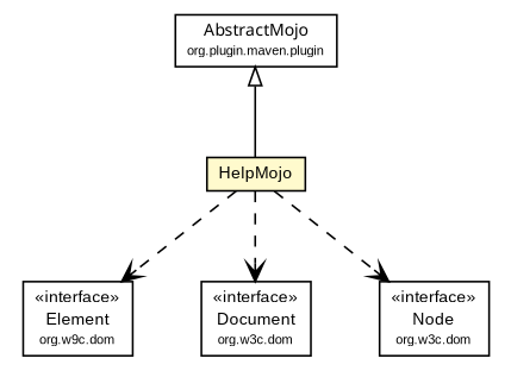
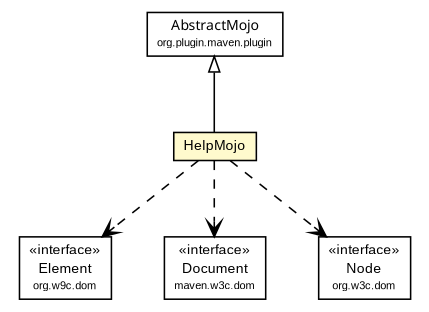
  digraph {
    node [fontcolor=black fontname=arial fontsize=9.0 shape=plaintext]
    edge [arrowhead=open color=black fontcolor=black fontname=arial fontsize=10.0 headport=p labelfontname=arial labelfontsize=10 style=dashed tailport=p]
    n1 [label=<<table border="0" cellborder="1" cellspacing="0" cellpadding="2" port="p" bgcolor="lemonChiffon" href="./HelpMojo.html"> 		<tr><td><table border="0" cellspacing="0" cellpadding="1"> 			<tr><td> HelpMojo </td></tr> 		</table></td></tr> 		</table>>]
    n2 [label=<<table border="0" cellborder="1" cellspacing="0" cellpadding="2" port="p" href="http://download.oracle.com/javase/5/docs/api/org/w3c/dom/Element.html"> 		<tr><td><table border="0" cellspacing="0" cellpadding="1"> 			<tr><td> &laquo;interface&raquo; </td></tr> 			<tr><td> Element </td></tr> 			<tr><td><font point-size="7.0"> org.w9c.dom </font></td></tr> 		</table></td></tr> 		</table>>]
-   n3 [label=<<table border="0" cellborder="1" cellspacing="0" cellpadding="2" port="p" href="http://download.oracle.com/javase/5/docs/api/org/w3c/dom/Document.html"> 		<tr><td><table border="0" cellspacing="0" cellpadding="1"> 			<tr><td> &laquo;interface&raquo; </td></tr> 			<tr><td> Document </td></tr> 			<tr><td><font point-size="7.0"> org.w3c.dom </font></td></tr> 		</table></td></tr> 		</table>>]
+   n3 [label=<<table border="0" cellborder="1" cellspacing="0" cellpadding="2" port="p" href="http://download.oracle.com/javase/5/docs/api/org/w3c/dom/Document.html"> 		<tr><td><table border="0" cellspacing="0" cellpadding="1"> 			<tr><td> &laquo;interface&raquo; </td></tr> 			<tr><td> Document </td></tr> 			<tr><td><font point-size="7.0"> maven.w3c.dom </font></td></tr> 		</table></td></tr> 		</table>>]
    n4 [label=<<table border="0" cellborder="1" cellspacing="0" cellpadding="2" port="p" href="http://download.oracle.com/javase/5/docs/api/org/w3c/dom/Node.html"> 		<tr><td><table border="0" cellspacing="0" cellpadding="1"> 			<tr><td> &laquo;interface&raquo; </td></tr> 			<tr><td> Node </td></tr> 			<tr><td><font point-size="7.0"> org.w3c.dom </font></td></tr> 		</table></td></tr> 		</table>>]
    n5 [label=<<table border="0" cellborder="1" cellspacing="0" cellpadding="2" port="p" href="http://maven.apache.org/ref/2.2.1/maven-plugin-api/apidocs/org/apache/maven/plugin/AbstractMojo.html"> 		<tr><td><table border="0" cellspacing="0" cellpadding="1"> 			<tr><td><font face="ariali"> AbstractMojo </font></td></tr> 			<tr><td><font point-size="7.0"> org.plugin.maven.plugin </font></td></tr> 		</table></td></tr> 		</table>>]
    n1 -> n2
    n1 -> n3
    n1 -> n4
    n5 -> n1 [arrowtail=empty dir=back fontsize=10 arrowhead="" color="" fontcolor="" style=""]
  }
